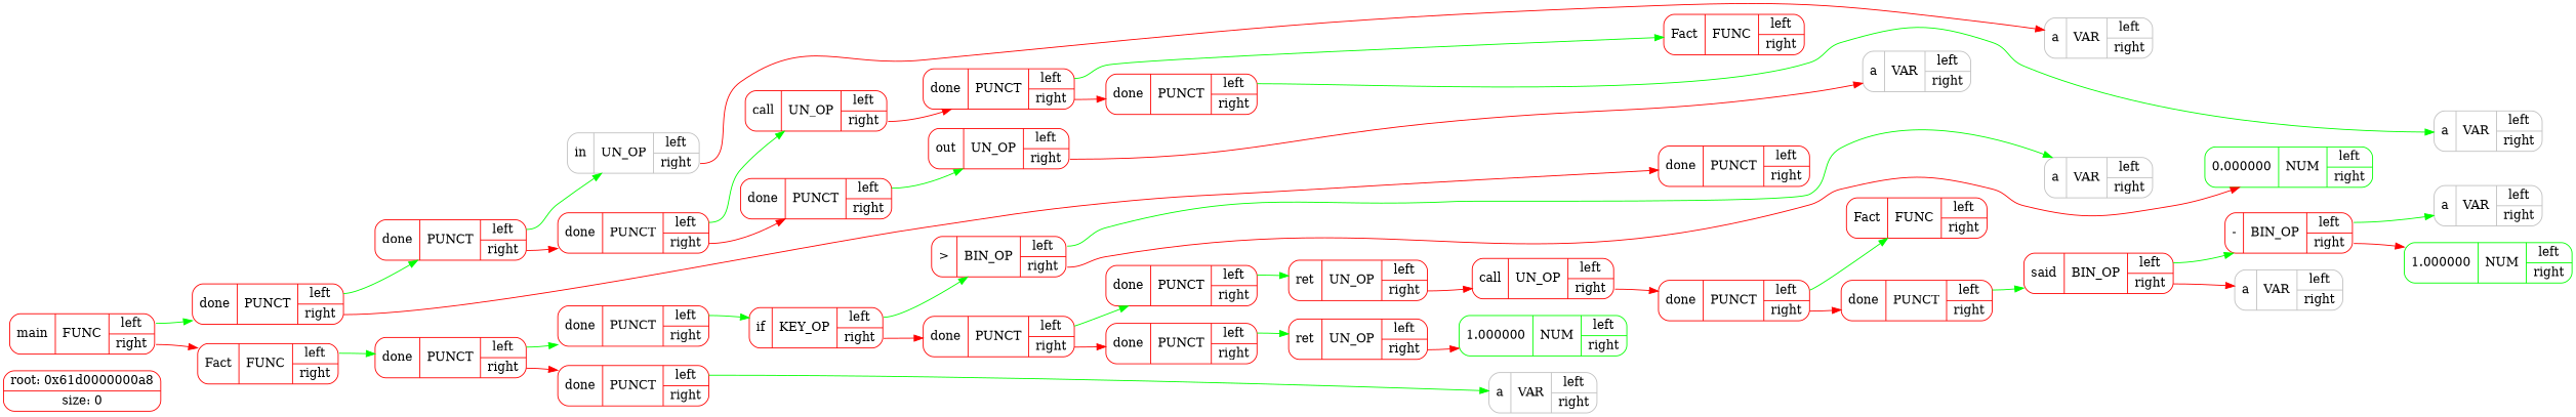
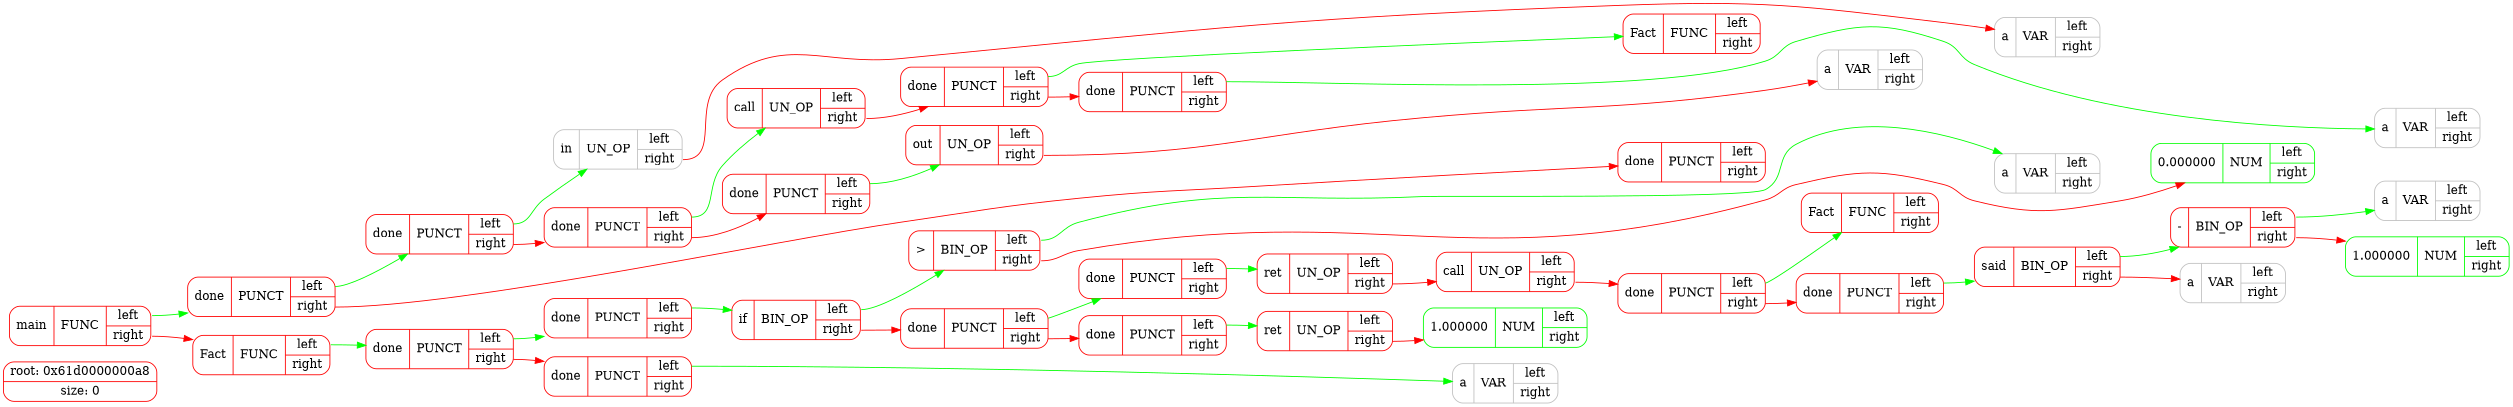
  digraph {
    rankdir=LR
    node [color=red fontsize=14 shape=record style=rounded]
    edge [color=green fontcolor=blue fontsize=12 tailport=left weight=0]
    n1 [label="root: 0x61d0000000a8 | size: 0"]
    n2 [color=grey label="{ \in  | UN_OP | { <left> left | <right> right }}"]
    n3 [color=grey label="{ a | VAR |{ <left> left | <right> right }}"]
    n4 [label="{ \done  | PUNCT | { <left> left | <right> right }}"]
    n5 [label="{ \done  | PUNCT | { <left> left | <right> right }}"]
    n6 [label="{ \call  | UN_OP | { <left> left | <right> right }}"]
    n7 [label="{ \done  | PUNCT | { <left> left | <right> right }}"]
    n8 [label="{ \done  | PUNCT | { <left> left | <right> right }}"]
    n9 [label="{ Fact  | FUNC | { <left> left | <right> right }}"]
    n10 [label="{ \done  | PUNCT | { <left> left | <right> right }}"]
    n11 [color=grey label="{ a | VAR |{ <left> left | <right> right }}"]
    n12 [label="{ \out  | UN_OP | { <left> left | <right> right }}"]
    n13 [color=grey label="{ a | VAR |{ <left> left | <right> right }}"]
    n14 [label="{ \done  | PUNCT | { <left> left | <right> right }}"]
    n15 [label="{ \done  | PUNCT | { <left> left | <right> right }}"]
    n16 [label="{ main  | FUNC | { <left> left | <right> right }}"]
    n17 [label="{ Fact  | FUNC | { <left> left | <right> right }}"]
    n18 [label="{ \done  | PUNCT | { <left> left | <right> right }}"]
    n19 [color=grey label="{ a | VAR |{ <left> left | <right> right }}"]
    n20 [label="{ \>  | BIN_OP | { <left> left | <right> right }}"]
    n21 [color=green label="{ 0.000000 | NUM |{ <left> left | <right> right }}"]
-   n22 [label="{ \if  | KEY_OP | { <left> left | <right> right }}"]
+   n22 [label="{ \if  | BIN_OP | { <left> left | <right> right }}"]
    n23 [label="{ \done  | PUNCT | { <left> left | <right> right }}"]
    n24 [label="{ \done  | PUNCT | { <left> left | <right> right }}"]
    n25 [label="{ \done  | PUNCT | { <left> left | <right> right }}"]
    n26 [label="{ ret  | UN_OP | { <left> left | <right> right }}"]
    n27 [label="{ \call  | UN_OP | { <left> left | <right> right }}"]
    n28 [label="{ \done  | PUNCT | { <left> left | <right> right }}"]
    n29 [label="{ Fact  | FUNC | { <left> left | <right> right }}"]
    n30 [label="{ \done  | PUNCT | { <left> left | <right> right }}"]
    n31 [label="{ \said  | BIN_OP | { <left> left | <right> right }}"]
    n32 [color=grey label="{ a | VAR |{ <left> left | <right> right }}"]
    n33 [label="{ \-  | BIN_OP | { <left> left | <right> right }}"]
    n34 [color=green label="{ 1.000000 | NUM |{ <left> left | <right> right }}"]
    n35 [color=grey label="{ a | VAR |{ <left> left | <right> right }}"]
    n36 [label="{ ret  | UN_OP | { <left> left | <right> right }}"]
    n37 [color=green label="{ 1.000000 | NUM |{ <left> left | <right> right }}"]
    n38 [label="{ \done  | PUNCT | { <left> left | <right> right }}"]
    n39 [label="{ \done  | PUNCT | { <left> left | <right> right }}"]
    n40 [color=grey label="{ a | VAR |{ <left> left | <right> right }}"]
    n2 -> n3 [color=red tailport=right]
    n4 -> n2
    n4 -> n5 [color=red tailport=right]
    n5 -> n6
    n5 -> n7 [color=red tailport=right]
    n6 -> n8 [color=red tailport=right]
    n7 -> n12
    n8 -> n9
    n8 -> n10 [color=red tailport=right]
    n10 -> n11
    n12 -> n13 [color=red tailport=right]
    n14 -> n4
    n14 -> n15 [color=red tailport=right]
    n16 -> n14
    n16 -> n17 [color=red tailport=right]
    n17 -> n18
    n18 -> n38
    n18 -> n39 [color=red tailport=right]
    n20 -> n19
    n20 -> n21 [color=red tailport=right]
    n22 -> n20
    n22 -> n23 [color=red tailport=right]
    n23 -> n24
    n23 -> n25 [color=red tailport=right]
    n24 -> n26
    n25 -> n36
    n26 -> n27 [color=red tailport=right]
    n27 -> n28 [color=red tailport=right]
    n28 -> n29
    n28 -> n30 [color=red tailport=right]
    n30 -> n31
    n31 -> n33
    n31 -> n35 [color=red tailport=right]
    n33 -> n32
    n33 -> n34 [color=red tailport=right]
    n36 -> n37 [color=red tailport=right]
    n38 -> n22
    n39 -> n40
  }
